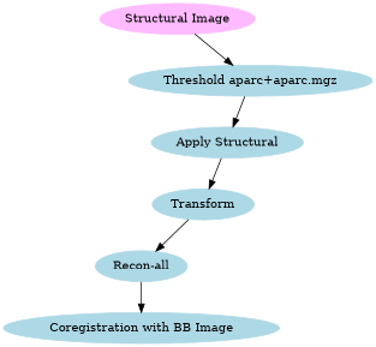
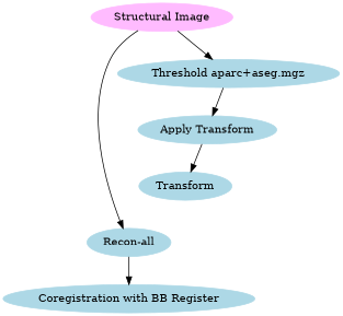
  digraph {
    fontname="DejaVu Serif"
    node [color=lightblue fillcolor=lightblue fontname="DejaVu Serif" style=filled]
    edge [fontname="DejaVu Serif"]
    n1 [color=plum1 fillcolor=plum1 label="Structural Image"]
    n2 [label="Recon-all"]
-   n3 [label="Threshold aparc+aparc.mgz"]
-   n4 [label="Coregistration with BB Image"]
-   n5 [label="Apply Structural"]
+   n3 [label="Threshold aparc+aseg.mgz"]
+   n4 [label="Coregistration with BB Register"]
+   n5 [label="Apply Transform"]
    n6 [label=Transform]
-   n6 -> n2
+   n1 -> n2
    n1 -> n3
    n2 -> n4
    n3 -> n5
    n5 -> n6
  }
